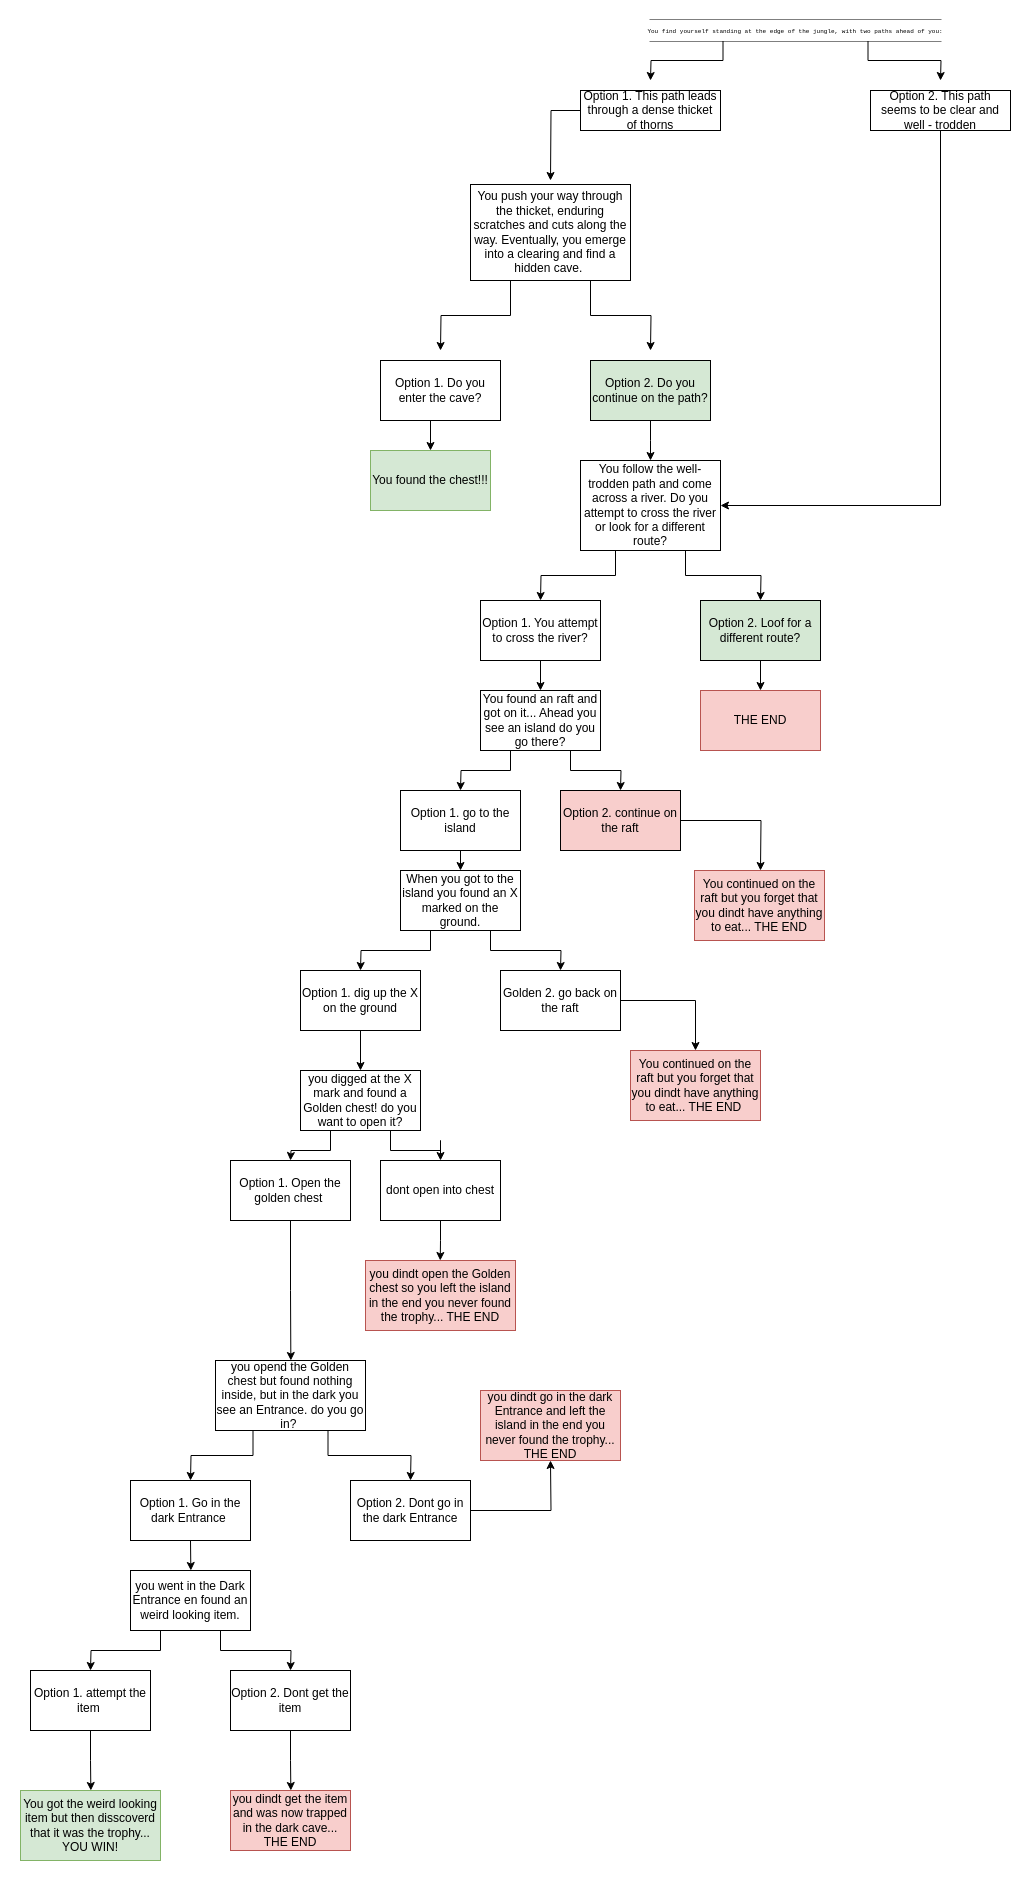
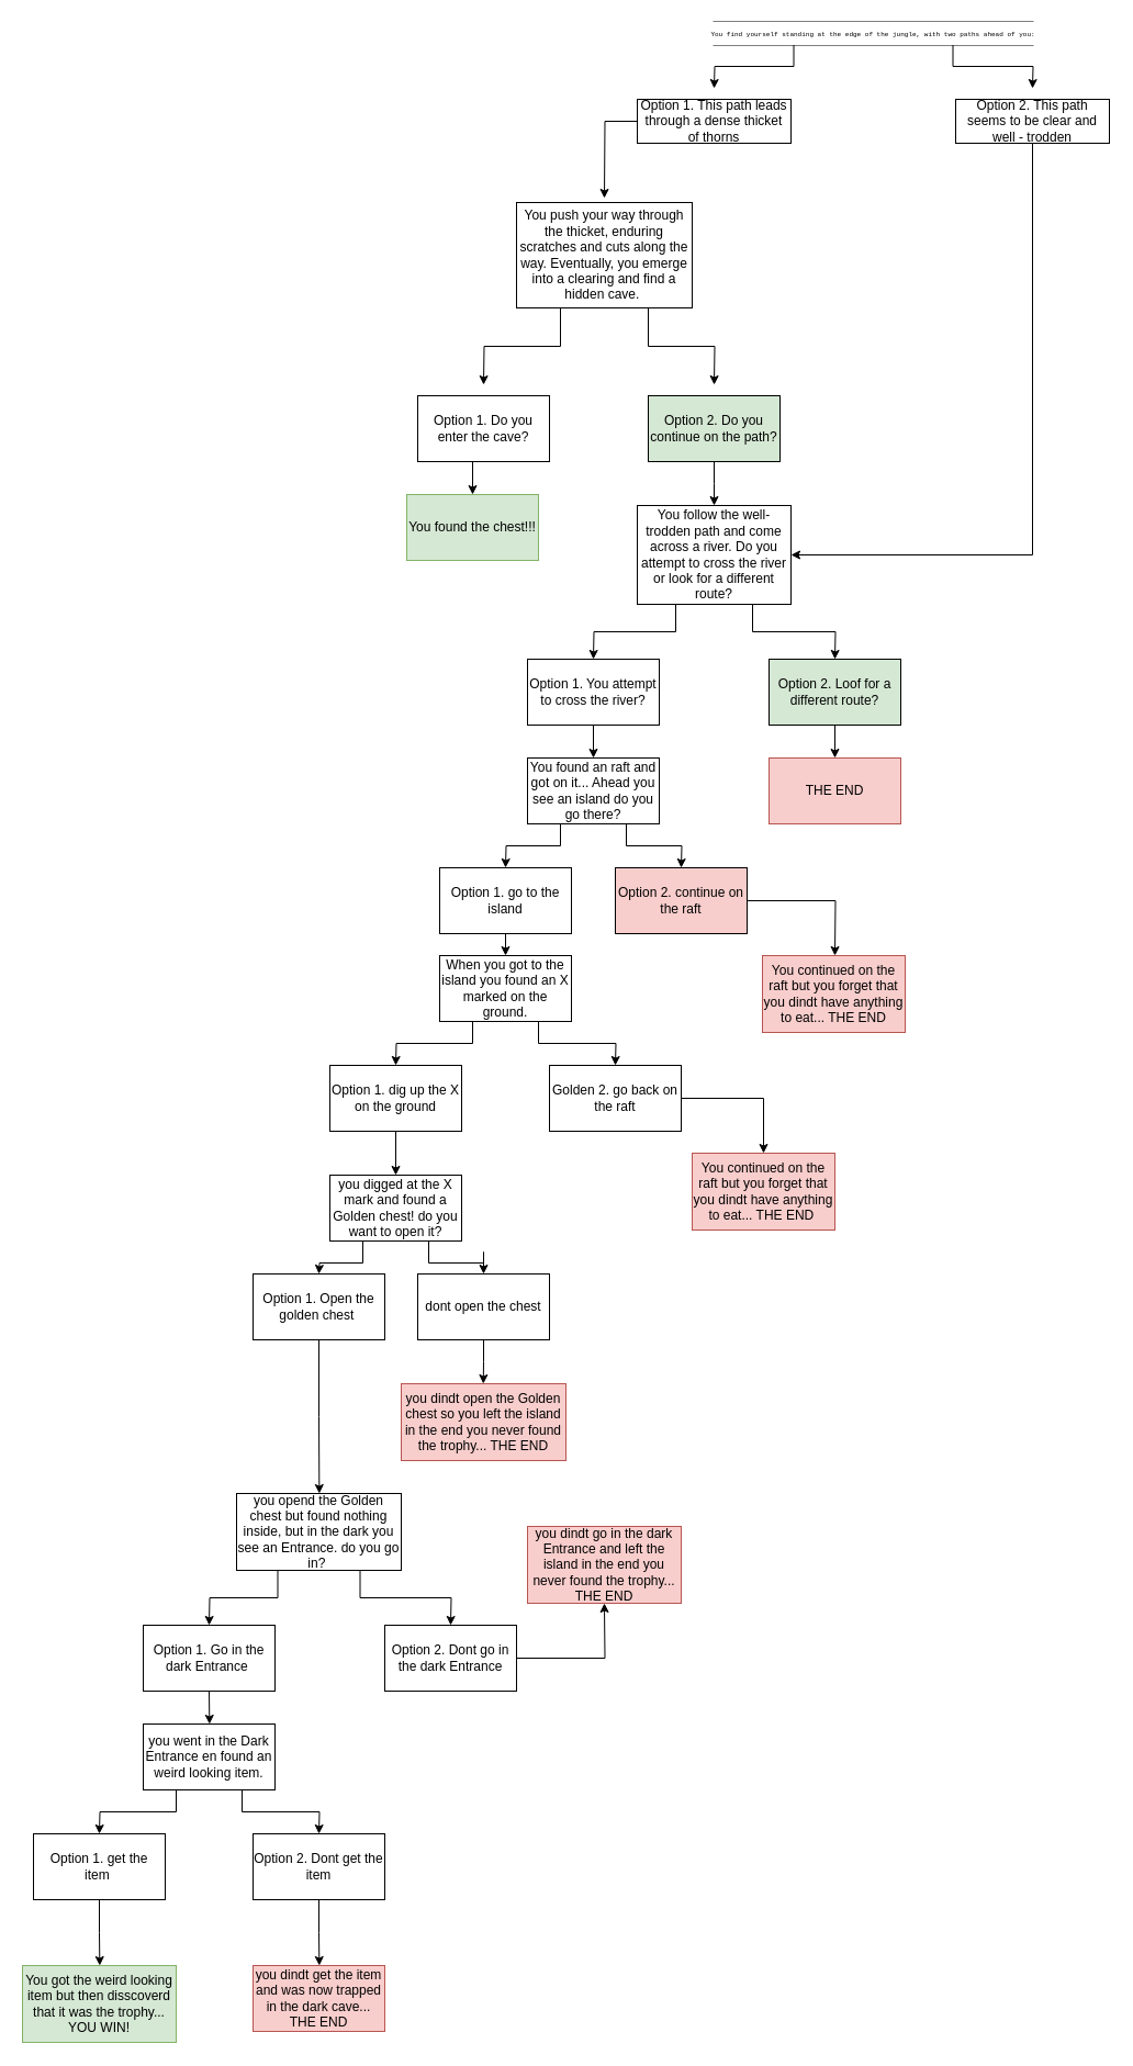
  <mxCell id="0" />
  <mxCell id="1" parent="0" />
  <mxCell id="2" style="edgeStyle=orthogonalEdgeStyle;rounded=0;orthogonalLoop=1;jettySize=auto;html=1;exitX=0.25;exitY=1;exitDx=0;exitDy=0;" edge="1" parent="1" source="4"><mxGeometry relative="1" as="geometry"><mxPoint x="650" y="80" as="targetPoint" /></mxGeometry></mxCell>
  <mxCell id="3" style="edgeStyle=orthogonalEdgeStyle;rounded=0;orthogonalLoop=1;jettySize=auto;html=1;exitX=0.75;exitY=1;exitDx=0;exitDy=0;" edge="1" parent="1" source="4"><mxGeometry relative="1" as="geometry"><mxPoint x="940" y="80" as="targetPoint" /></mxGeometry></mxCell>
  <mxCell id="4" value="&lt;div style=&quot;line-height: 19px;&quot;&gt;&lt;span style=&quot;font-family: Consolas, &amp;quot;Courier New&amp;quot;, monospace; white-space: pre;&quot;&gt;&lt;font style=&quot;font-size: 6px;&quot;&gt;You find yourself standing at the edge of the jungle, with two paths ahead of you:&lt;/font&gt;&lt;/span&gt;&lt;/div&gt;" style="rounded=1;whiteSpace=wrap;html=1;absoluteArcSize=1;arcSize=0;strokeWidth=2;fontColor=light-dark(#000000, #121212);labelBackgroundColor=light-dark(#ffffff, #ededed);" vertex="1" parent="1"><mxGeometry x="650" y="20" width="290" height="20" as="geometry" /></mxCell>
  <mxCell id="5" style="edgeStyle=orthogonalEdgeStyle;rounded=0;orthogonalLoop=1;jettySize=auto;html=1;exitX=0;exitY=0.5;exitDx=0;exitDy=0;" edge="1" parent="1" source="6"><mxGeometry relative="1" as="geometry"><mxPoint x="550" y="180" as="targetPoint" /></mxGeometry></mxCell>
  <mxCell id="6" value="Option 1. This path leads through a dense thicket of thorns" style="whiteSpace=wrap;html=1;" vertex="1" parent="1"><mxGeometry x="580" y="90" width="140" height="40" as="geometry" /></mxCell>
  <mxCell id="7" style="edgeStyle=orthogonalEdgeStyle;rounded=0;orthogonalLoop=1;jettySize=auto;html=1;exitX=0.5;exitY=1;exitDx=0;exitDy=0;entryX=1;entryY=0.5;entryDx=0;entryDy=0;" edge="1" parent="1" source="8" target="19"><mxGeometry relative="1" as="geometry" /></mxCell>
  <mxCell id="8" value="&lt;font style=&quot;color: rgb(0, 0, 0);&quot;&gt;Option 2. This path seems to be clear and well - trodden&lt;/font&gt;" style="whiteSpace=wrap;html=1;" vertex="1" parent="1"><mxGeometry x="870" y="90" width="140" height="40" as="geometry" /></mxCell>
  <mxCell id="9" style="edgeStyle=orthogonalEdgeStyle;rounded=0;orthogonalLoop=1;jettySize=auto;html=1;exitX=0.25;exitY=1;exitDx=0;exitDy=0;" edge="1" parent="1" source="11"><mxGeometry relative="1" as="geometry"><mxPoint x="440" y="350" as="targetPoint" /></mxGeometry></mxCell>
  <mxCell id="10" style="edgeStyle=orthogonalEdgeStyle;rounded=0;orthogonalLoop=1;jettySize=auto;html=1;exitX=0.75;exitY=1;exitDx=0;exitDy=0;" edge="1" parent="1" source="11"><mxGeometry relative="1" as="geometry"><mxPoint x="650" y="350" as="targetPoint" /></mxGeometry></mxCell>
  <mxCell id="11" value="You push your way through the thicket, enduring scratches and cuts along the way. Eventually, you emerge into a clearing and find a hidden cave.&amp;nbsp;" style="whiteSpace=wrap;html=1;" vertex="1" parent="1"><mxGeometry x="470" y="184" width="160" height="96" as="geometry" /></mxCell>
  <mxCell id="12" style="edgeStyle=orthogonalEdgeStyle;rounded=0;orthogonalLoop=1;jettySize=auto;html=1;exitX=0.5;exitY=1;exitDx=0;exitDy=0;" edge="1" parent="1" source="13"><mxGeometry relative="1" as="geometry"><mxPoint x="650" y="460" as="targetPoint" /></mxGeometry></mxCell>
  <mxCell id="13" value="&lt;font style=&quot;color: rgb(0, 0, 0);&quot;&gt;Option 2. Do you continue on the path?&lt;/font&gt;" style="whiteSpace=wrap;html=1;fillColor=#d5e8d4;" vertex="1" parent="1"><mxGeometry x="590" y="360" width="120" height="60" as="geometry" /></mxCell>
  <mxCell id="14" style="edgeStyle=orthogonalEdgeStyle;rounded=0;orthogonalLoop=1;jettySize=auto;html=1;exitX=0.5;exitY=1;exitDx=0;exitDy=0;" edge="1" parent="1" source="15"><mxGeometry relative="1" as="geometry"><mxPoint x="430" y="450" as="targetPoint" /></mxGeometry></mxCell>
  <mxCell id="15" value="Option 1. Do you enter the cave?" style="whiteSpace=wrap;html=1;" vertex="1" parent="1"><mxGeometry x="380" y="360" width="120" height="60" as="geometry" /></mxCell>
  <mxCell id="16" value="You found the chest!!!" style="whiteSpace=wrap;html=1;fillColor=#d5e8d4;strokeColor=#82b366;" vertex="1" parent="1"><mxGeometry x="370" y="450" width="120" height="60" as="geometry" /></mxCell>
  <mxCell id="17" style="edgeStyle=orthogonalEdgeStyle;rounded=0;orthogonalLoop=1;jettySize=auto;html=1;exitX=0.25;exitY=1;exitDx=0;exitDy=0;" edge="1" parent="1" source="19"><mxGeometry relative="1" as="geometry"><mxPoint x="540" y="600" as="targetPoint" /></mxGeometry></mxCell>
  <mxCell id="18" style="edgeStyle=orthogonalEdgeStyle;rounded=0;orthogonalLoop=1;jettySize=auto;html=1;exitX=0.75;exitY=1;exitDx=0;exitDy=0;" edge="1" parent="1" source="19"><mxGeometry relative="1" as="geometry"><mxPoint x="760" y="600" as="targetPoint" /></mxGeometry></mxCell>
  <mxCell id="19" value="You follow the well-trodden path and come across a river. Do you attempt to cross the river or look for a different route?" style="whiteSpace=wrap;html=1;" vertex="1" parent="1"><mxGeometry x="580" y="460" width="140" height="90" as="geometry" /></mxCell>
  <mxCell id="20" style="edgeStyle=orthogonalEdgeStyle;rounded=0;orthogonalLoop=1;jettySize=auto;html=1;exitX=0.5;exitY=1;exitDx=0;exitDy=0;" edge="1" parent="1" source="21"><mxGeometry relative="1" as="geometry"><mxPoint x="540" y="690" as="targetPoint" /></mxGeometry></mxCell>
  <mxCell id="21" value="Option 1. You attempt to cross the river?" style="whiteSpace=wrap;html=1;" vertex="1" parent="1"><mxGeometry x="480" y="600" width="120" height="60" as="geometry" /></mxCell>
  <mxCell id="22" style="edgeStyle=orthogonalEdgeStyle;rounded=0;orthogonalLoop=1;jettySize=auto;html=1;exitX=0.5;exitY=1;exitDx=0;exitDy=0;" edge="1" parent="1" source="23"><mxGeometry relative="1" as="geometry"><mxPoint x="760" y="690" as="targetPoint" /></mxGeometry></mxCell>
  <mxCell id="23" value="Option 2. Loof for a different route?" style="whiteSpace=wrap;html=1;fillColor=#d5e8d4;" vertex="1" parent="1"><mxGeometry x="700" y="600" width="120" height="60" as="geometry" /></mxCell>
  <mxCell id="24" style="edgeStyle=orthogonalEdgeStyle;rounded=0;orthogonalLoop=1;jettySize=auto;html=1;exitX=0.25;exitY=1;exitDx=0;exitDy=0;" edge="1" parent="1" source="26"><mxGeometry relative="1" as="geometry"><mxPoint x="460" y="790" as="targetPoint" /></mxGeometry></mxCell>
  <mxCell id="25" style="edgeStyle=orthogonalEdgeStyle;rounded=0;orthogonalLoop=1;jettySize=auto;html=1;exitX=0.75;exitY=1;exitDx=0;exitDy=0;" edge="1" parent="1" source="26"><mxGeometry relative="1" as="geometry"><mxPoint x="620" y="790" as="targetPoint" /></mxGeometry></mxCell>
  <mxCell id="26" value="You found an raft and got on it... Ahead you see an island do you go there?" style="whiteSpace=wrap;html=1;" vertex="1" parent="1"><mxGeometry x="480" y="690" width="120" height="60" as="geometry" /></mxCell>
  <mxCell id="27" value="THE END" style="whiteSpace=wrap;html=1;fillColor=#f8cecc;strokeColor=#b85450;" vertex="1" parent="1"><mxGeometry x="700" y="690" width="120" height="60" as="geometry" /></mxCell>
  <mxCell id="28" style="edgeStyle=orthogonalEdgeStyle;rounded=0;orthogonalLoop=1;jettySize=auto;html=1;exitX=0.5;exitY=1;exitDx=0;exitDy=0;" edge="1" parent="1" source="29"><mxGeometry relative="1" as="geometry"><mxPoint x="460" y="870" as="targetPoint" /></mxGeometry></mxCell>
  <mxCell id="29" value="Option 1. go to the island" style="whiteSpace=wrap;html=1;" vertex="1" parent="1"><mxGeometry x="400" y="790" width="120" height="60" as="geometry" /></mxCell>
  <mxCell id="30" style="edgeStyle=orthogonalEdgeStyle;rounded=0;orthogonalLoop=1;jettySize=auto;html=1;exitX=1;exitY=0.5;exitDx=0;exitDy=0;" edge="1" parent="1" source="31"><mxGeometry relative="1" as="geometry"><mxPoint x="760" y="870" as="targetPoint" /></mxGeometry></mxCell>
  <mxCell id="31" value="Option 2. continue on the raft" style="whiteSpace=wrap;html=1;fillColor=#f8cecc;" vertex="1" parent="1"><mxGeometry x="560" y="790" width="120" height="60" as="geometry" /></mxCell>
  <mxCell id="32" style="edgeStyle=orthogonalEdgeStyle;rounded=0;orthogonalLoop=1;jettySize=auto;html=1;exitX=0.5;exitY=1;exitDx=0;exitDy=0;entryX=0.5;entryY=0;entryDx=0;entryDy=0;" edge="1" parent="1" source="33" target="45"><mxGeometry relative="1" as="geometry" /></mxCell>
  <mxCell id="33" value="Option 1. dig up the X on the ground" style="whiteSpace=wrap;html=1;" vertex="1" parent="1"><mxGeometry x="300" y="970" width="120" height="60" as="geometry" /></mxCell>
  <mxCell id="34" style="edgeStyle=orthogonalEdgeStyle;rounded=0;orthogonalLoop=1;jettySize=auto;html=1;exitX=0.25;exitY=1;exitDx=0;exitDy=0;" edge="1" parent="1" source="36"><mxGeometry relative="1" as="geometry"><mxPoint x="360" y="970" as="targetPoint" /></mxGeometry></mxCell>
  <mxCell id="35" style="edgeStyle=orthogonalEdgeStyle;rounded=0;orthogonalLoop=1;jettySize=auto;html=1;exitX=0.75;exitY=1;exitDx=0;exitDy=0;" edge="1" parent="1" source="36"><mxGeometry relative="1" as="geometry"><mxPoint x="560" y="970" as="targetPoint" /></mxGeometry></mxCell>
  <mxCell id="36" value="When you got to the island you found an X marked on the ground." style="whiteSpace=wrap;html=1;" vertex="1" parent="1"><mxGeometry x="400" y="870" width="120" height="60" as="geometry" /></mxCell>
  <mxCell id="37" style="edgeStyle=orthogonalEdgeStyle;rounded=0;orthogonalLoop=1;jettySize=auto;html=1;exitX=1;exitY=0.5;exitDx=0;exitDy=0;entryX=0.5;entryY=0;entryDx=0;entryDy=0;" edge="1" parent="1" source="38" target="40"><mxGeometry relative="1" as="geometry" /></mxCell>
  <mxCell id="38" value="Golden 2. go back on the raft" style="whiteSpace=wrap;html=1;" vertex="1" parent="1"><mxGeometry x="500" y="970" width="120" height="60" as="geometry" /></mxCell>
  <mxCell id="39" value="You continued on the raft but you forget that you dindt have anything to eat... THE END" style="whiteSpace=wrap;html=1;fillColor=#f8cecc;strokeColor=#b85450;" vertex="1" parent="1"><mxGeometry x="694" y="870" width="130" height="70" as="geometry" /></mxCell>
  <mxCell id="40" value="You continued on the raft but you forget that you dindt have anything to eat... THE END&amp;nbsp;" style="whiteSpace=wrap;html=1;fillColor=#f8cecc;strokeColor=#b85450;" vertex="1" parent="1"><mxGeometry x="630" y="1050" width="130" height="70" as="geometry" /></mxCell>
  <mxCell id="41" style="edgeStyle=orthogonalEdgeStyle;rounded=0;orthogonalLoop=1;jettySize=auto;html=1;exitX=0.5;exitY=1;exitDx=0;exitDy=0;" edge="1" parent="1" source="42"><mxGeometry relative="1" as="geometry"><mxPoint x="290.353" y="1360" as="targetPoint" /></mxGeometry></mxCell>
  <mxCell id="42" value="Option 1. Open the golden chest&amp;nbsp;" style="whiteSpace=wrap;html=1;" vertex="1" parent="1"><mxGeometry x="230" y="1160" width="120" height="60" as="geometry" /></mxCell>
  <mxCell id="43" style="edgeStyle=orthogonalEdgeStyle;rounded=0;orthogonalLoop=1;jettySize=auto;html=1;exitX=0.25;exitY=1;exitDx=0;exitDy=0;" edge="1" parent="1" source="45"><mxGeometry relative="1" as="geometry"><mxPoint x="290" y="1160" as="targetPoint" /></mxGeometry></mxCell>
  <mxCell id="44" style="edgeStyle=orthogonalEdgeStyle;rounded=0;orthogonalLoop=1;jettySize=auto;html=1;exitX=0.75;exitY=1;exitDx=0;exitDy=0;" edge="1" parent="1" source="45"><mxGeometry relative="1" as="geometry"><mxPoint x="440" y="1160" as="targetPoint" /></mxGeometry></mxCell>
  <mxCell id="45" value="you digged at the X mark and found a Golden chest! do you want to open it?" style="whiteSpace=wrap;html=1;" vertex="1" parent="1"><mxGeometry x="300" y="1070" width="120" height="60" as="geometry" /></mxCell>
  <mxCell id="46" style="edgeStyle=orthogonalEdgeStyle;rounded=0;orthogonalLoop=1;jettySize=auto;html=1;exitX=0.5;exitY=1;exitDx=0;exitDy=0;" edge="1" parent="1" source="47"><mxGeometry relative="1" as="geometry"><mxPoint x="439.765" y="1260" as="targetPoint" /></mxGeometry></mxCell>
- <mxCell id="47" value="dont open into chest" style="whiteSpace=wrap;html=1;" vertex="1" parent="1"><mxGeometry x="380" y="1160" width="120" height="60" as="geometry" /></mxCell>
+ <mxCell id="47" value="dont open the chest" style="whiteSpace=wrap;html=1;" vertex="1" parent="1"><mxGeometry x="380" y="1160" width="120" height="60" as="geometry" /></mxCell>
  <mxCell id="48" value="you dindt open the Golden chest so you left the island in the end you never found the trophy... THE END" style="whiteSpace=wrap;html=1;fillColor=#f8cecc;strokeColor=#b85450;" vertex="1" parent="1"><mxGeometry x="365" y="1260" width="150" height="70" as="geometry" /></mxCell>
  <mxCell id="49" style="edgeStyle=orthogonalEdgeStyle;rounded=0;orthogonalLoop=1;jettySize=auto;html=1;exitX=0.25;exitY=1;exitDx=0;exitDy=0;" edge="1" parent="1" source="51"><mxGeometry relative="1" as="geometry"><mxPoint x="190" y="1480" as="targetPoint" /></mxGeometry></mxCell>
  <mxCell id="50" style="edgeStyle=orthogonalEdgeStyle;rounded=0;orthogonalLoop=1;jettySize=auto;html=1;exitX=0.75;exitY=1;exitDx=0;exitDy=0;" edge="1" parent="1" source="51"><mxGeometry relative="1" as="geometry"><mxPoint y="1480" as="targetPoint" x="410" /></mxGeometry></mxCell>
  <mxCell id="51" value="you opend the Golden chest but found nothing inside, but in the dark you see an Entrance. do you go in?&amp;nbsp;" style="whiteSpace=wrap;html=1;" vertex="1" parent="1"><mxGeometry x="215" y="1360" width="150" height="70" as="geometry" /></mxCell>
  <mxCell id="52" style="edgeStyle=orthogonalEdgeStyle;rounded=0;orthogonalLoop=1;jettySize=auto;html=1;exitX=0.5;exitY=1;exitDx=0;exitDy=0;" edge="1" parent="1" source="53"><mxGeometry relative="1" as="geometry"><mxPoint x="190.353" y="1570" as="targetPoint" /></mxGeometry></mxCell>
  <mxCell id="53" value="Option 1. Go in the dark Entrance&amp;nbsp;" style="whiteSpace=wrap;html=1;" vertex="1" parent="1"><mxGeometry x="130" y="1480" width="120" height="60" as="geometry" /></mxCell>
  <mxCell id="54" style="edgeStyle=orthogonalEdgeStyle;rounded=0;orthogonalLoop=1;jettySize=auto;html=1;exitX=1;exitY=0.5;exitDx=0;exitDy=0;" edge="1" parent="1" source="55"><mxGeometry relative="1" as="geometry"><mxPoint x="550" y="1460" as="targetPoint" /></mxGeometry></mxCell>
  <mxCell id="55" value="Option 2. Dont go in the dark Entrance" style="whiteSpace=wrap;html=1;" vertex="1" parent="1"><mxGeometry x="350" y="1480" width="120" height="60" as="geometry" /></mxCell>
  <mxCell id="56" value="you dindt go in the dark Entrance and left the island in the end you never found the trophy... THE END" style="whiteSpace=wrap;html=1;fillColor=#f8cecc;strokeColor=#b85450;" vertex="1" parent="1"><mxGeometry x="480" y="1390" width="140" height="70" as="geometry" /></mxCell>
  <mxCell id="57" style="edgeStyle=orthogonalEdgeStyle;rounded=0;orthogonalLoop=1;jettySize=auto;html=1;exitX=0.25;exitY=1;exitDx=0;exitDy=0;" edge="1" parent="1" source="59"><mxGeometry relative="1" as="geometry"><mxPoint x="90" y="1670" as="targetPoint" /></mxGeometry></mxCell>
  <mxCell id="58" style="edgeStyle=orthogonalEdgeStyle;rounded=0;orthogonalLoop=1;jettySize=auto;html=1;exitX=0.75;exitY=1;exitDx=0;exitDy=0;" edge="1" parent="1" source="59"><mxGeometry relative="1" as="geometry"><mxPoint x="290" y="1670" as="targetPoint" /></mxGeometry></mxCell>
  <mxCell id="59" value="you went in the Dark Entrance en found an weird looking item." style="whiteSpace=wrap;html=1;" vertex="1" parent="1"><mxGeometry x="130" y="1570" width="120" height="60" as="geometry" /></mxCell>
  <mxCell id="60" style="edgeStyle=orthogonalEdgeStyle;rounded=0;orthogonalLoop=1;jettySize=auto;html=1;exitX=0.5;exitY=1;exitDx=0;exitDy=0;" edge="1" parent="1" source="61"><mxGeometry relative="1" as="geometry"><mxPoint x="90.353" y="1790" as="targetPoint" /></mxGeometry></mxCell>
- <mxCell id="61" value="Option 1. attempt the item&amp;nbsp;" style="whiteSpace=wrap;html=1;" vertex="1" parent="1"><mxGeometry x="30" y="1670" width="120" height="60" as="geometry" /></mxCell>
+ <mxCell id="61" value="Option 1. get the item&amp;nbsp;" style="whiteSpace=wrap;html=1;" vertex="1" parent="1"><mxGeometry x="30" y="1670" width="120" height="60" as="geometry" /></mxCell>
  <mxCell id="62" style="edgeStyle=orthogonalEdgeStyle;rounded=0;orthogonalLoop=1;jettySize=auto;html=1;exitX=0.5;exitY=1;exitDx=0;exitDy=0;" edge="1" parent="1" source="63"><mxGeometry relative="1" as="geometry"><mxPoint x="290.353" y="1790" as="targetPoint" /></mxGeometry></mxCell>
  <mxCell id="63" value="Option 2. Dont get the item" style="whiteSpace=wrap;html=1;" vertex="1" parent="1"><mxGeometry x="230" y="1670" width="120" height="60" as="geometry" /></mxCell>
  <mxCell id="64" value="You got the weird looking item but then disscoverd that it was the trophy... YOU WIN!" style="whiteSpace=wrap;html=1;fillColor=#d5e8d4;strokeColor=#82b366;" vertex="1" parent="1"><mxGeometry x="20" y="1790" width="140" height="70" as="geometry" /></mxCell>
  <mxCell id="65" value="you dindt get the item and was now trapped in the dark cave... THE END" style="whiteSpace=wrap;html=1;fillColor=#f8cecc;strokeColor=#b85450;" vertex="1" parent="1"><mxGeometry x="230" y="1790" width="120" height="60" as="geometry" /></mxCell>
